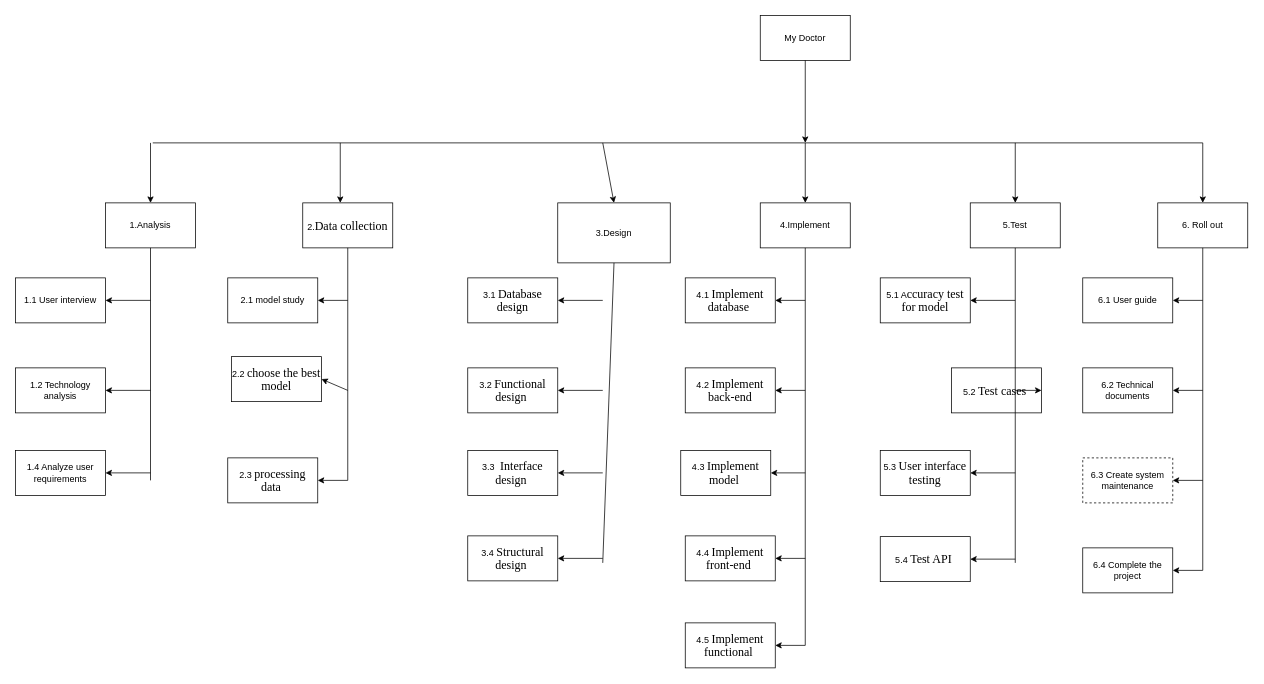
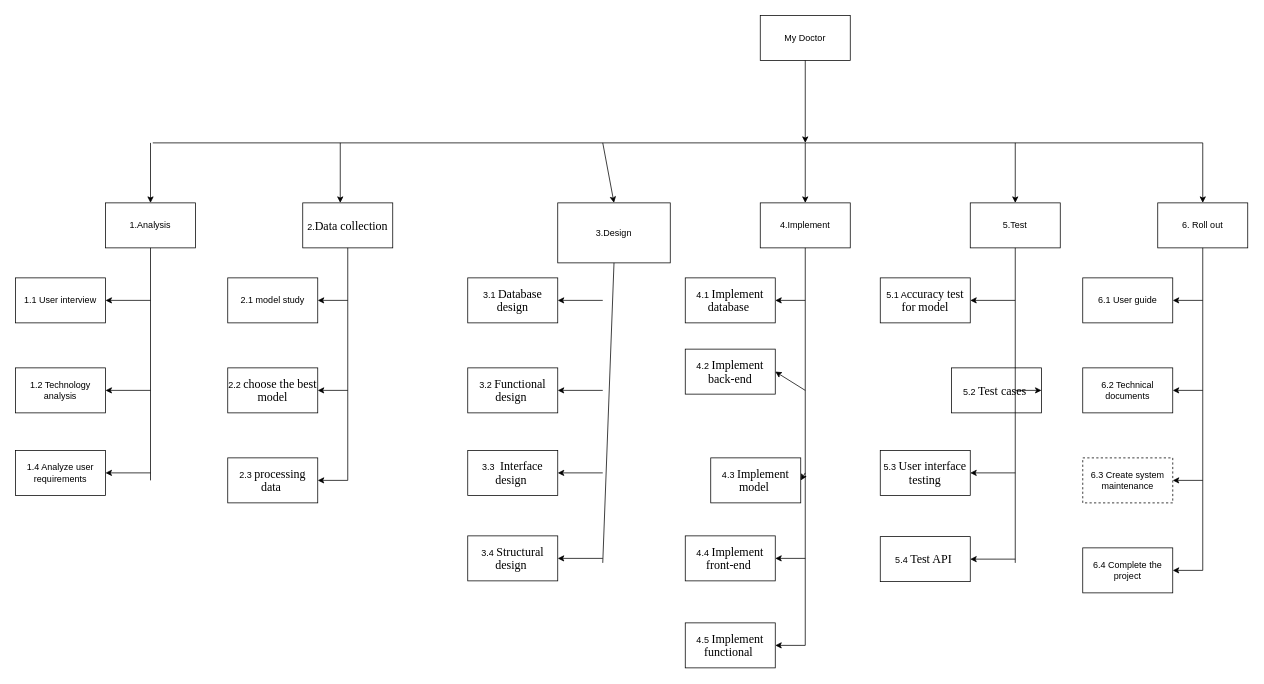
  <mxCell id="0" />
  <mxCell id="1" parent="0" />
  <mxCell id="2" value="My Doctor" style="rounded=0;whiteSpace=wrap;html=1;" parent="1" vertex="1"><mxGeometry x="1013" y="20" width="120" height="60" as="geometry" /></mxCell>
  <mxCell id="3" value="1.Analysis" style="rounded=0;whiteSpace=wrap;html=1;" parent="1" vertex="1"><mxGeometry x="140" y="270" width="120" height="60" as="geometry" /></mxCell>
  <mxCell id="4" value="1.1 User interview" style="rounded=0;whiteSpace=wrap;html=1;" parent="1" vertex="1"><mxGeometry x="20" y="370" width="120" height="60" as="geometry" /></mxCell>
  <mxCell id="5" value="1.2 Technology analysis" style="rounded=0;whiteSpace=wrap;html=1;" parent="1" vertex="1"><mxGeometry x="20" y="490" width="120" height="60" as="geometry" /></mxCell>
  <mxCell id="6" value="1.4 Analyze user requirements" style="rounded=0;whiteSpace=wrap;html=1;" parent="1" vertex="1"><mxGeometry x="20" y="600" width="120" height="60" as="geometry" /></mxCell>
  <mxCell id="7" value="3.Design" style="rounded=0;whiteSpace=wrap;html=1;" parent="1" vertex="1"><mxGeometry x="743" y="270" width="150" height="80" as="geometry" /></mxCell>
  <mxCell id="8" value="3.1&amp;nbsp;&lt;span style=&quot;font-size: 12.0pt ; line-height: 107% ; font-family: &amp;#34;times new roman&amp;#34; , serif&quot;&gt;Database design&lt;/span&gt;" style="rounded=0;whiteSpace=wrap;html=1;" parent="1" vertex="1"><mxGeometry x="623" y="370" width="120" height="60" as="geometry" /></mxCell>
  <mxCell id="9" value="3.2&amp;nbsp;&lt;span style=&quot;font-size: 12.0pt ; line-height: 107% ; font-family: &amp;#34;times new roman&amp;#34; , serif&quot;&gt;Functional design&amp;nbsp;&lt;/span&gt;" style="rounded=0;whiteSpace=wrap;html=1;" parent="1" vertex="1"><mxGeometry x="623" y="490" width="120" height="60" as="geometry" /></mxCell>
  <mxCell id="10" value="3.3&amp;nbsp;&lt;span style=&quot;font-size: 12.0pt ; line-height: 107% ; font-family: &amp;#34;times new roman&amp;#34; , serif&quot;&gt;&amp;nbsp;Interface design&amp;nbsp;&lt;/span&gt;" style="rounded=0;whiteSpace=wrap;html=1;" parent="1" vertex="1"><mxGeometry x="623" y="600" width="120" height="60" as="geometry" /></mxCell>
  <mxCell id="11" value="4.Implement" style="rounded=0;whiteSpace=wrap;html=1;" parent="1" vertex="1"><mxGeometry x="1013" y="270" width="120" height="60" as="geometry" /></mxCell>
  <mxCell id="12" value="3.4&amp;nbsp;&lt;span style=&quot;font-size: 12.0pt ; line-height: 107% ; font-family: &amp;#34;times new roman&amp;#34; , serif&quot;&gt;Structural design&amp;nbsp;&lt;/span&gt;" style="rounded=0;whiteSpace=wrap;html=1;" parent="1" vertex="1"><mxGeometry x="623" y="714" width="120" height="60" as="geometry" /></mxCell>
  <mxCell id="13" value="4.1&amp;nbsp;&lt;span style=&quot;font-size: 12.0pt ; line-height: 107% ; font-family: &amp;#34;times new roman&amp;#34; , serif&quot;&gt;Implement database&amp;nbsp;&lt;/span&gt;" style="rounded=0;whiteSpace=wrap;html=1;" parent="1" vertex="1"><mxGeometry x="913" y="370" width="120" height="60" as="geometry" /></mxCell>
- <mxCell id="14" value="4.2&amp;nbsp;&lt;span style=&quot;font-size: 12.0pt ; line-height: 107% ; font-family: &amp;#34;times new roman&amp;#34; , serif&quot;&gt;Implement back-end&lt;/span&gt;" style="rounded=0;whiteSpace=wrap;html=1;" parent="1" vertex="1"><mxGeometry x="913" y="490" width="120" height="60" as="geometry" /></mxCell>
- <mxCell id="15" value="4.3&amp;nbsp;&lt;span style=&quot;font-size: 12.0pt ; line-height: 107% ; font-family: &amp;#34;times new roman&amp;#34; , serif&quot;&gt;Implement model&amp;nbsp;&lt;/span&gt;" style="rounded=0;whiteSpace=wrap;html=1;" parent="1" vertex="1"><mxGeometry x="907" y="600" width="120" height="60" as="geometry" /></mxCell>
+ <mxCell id="14" value="4.2&amp;nbsp;&lt;span style=&quot;font-size: 12.0pt ; line-height: 107% ; font-family: &amp;#34;times new roman&amp;#34; , serif&quot;&gt;Implement back-end&lt;/span&gt;" style="rounded=0;whiteSpace=wrap;html=1;" parent="1" vertex="1"><mxGeometry x="913" y="465" width="120" height="60" as="geometry" /></mxCell>
+ <mxCell id="15" value="4.3&amp;nbsp;&lt;span style=&quot;font-size: 12.0pt ; line-height: 107% ; font-family: &amp;#34;times new roman&amp;#34; , serif&quot;&gt;Implement model&amp;nbsp;&lt;/span&gt;" style="rounded=0;whiteSpace=wrap;html=1;" parent="1" vertex="1"><mxGeometry x="947" y="610" width="120" height="60" as="geometry" /></mxCell>
  <mxCell id="16" value="4.4&amp;nbsp;&lt;span style=&quot;font-size: 12.0pt ; line-height: 107% ; font-family: &amp;#34;times new roman&amp;#34; , serif&quot;&gt;Implement front-end&amp;nbsp;&lt;/span&gt;" style="rounded=0;whiteSpace=wrap;html=1;" parent="1" vertex="1"><mxGeometry x="913" y="714" width="120" height="60" as="geometry" /></mxCell>
  <mxCell id="17" value="5.Test" style="rounded=0;whiteSpace=wrap;html=1;" parent="1" vertex="1"><mxGeometry x="1293" y="270" width="120" height="60" as="geometry" /></mxCell>
  <mxCell id="18" value="4.5&amp;nbsp;&lt;span style=&quot;font-size: 12.0pt ; line-height: 107% ; font-family: &amp;#34;times new roman&amp;#34; , serif&quot;&gt;Implement functional&amp;nbsp;&lt;/span&gt;" style="rounded=0;whiteSpace=wrap;html=1;" parent="1" vertex="1"><mxGeometry x="913" y="830" width="120" height="60" as="geometry" /></mxCell>
  <mxCell id="19" value="5.1 A&lt;span style=&quot;font-size: 12.0pt ; line-height: 107% ; font-family: &amp;#34;times new roman&amp;#34; , serif&quot;&gt;ccuracy test for model&lt;/span&gt;" style="rounded=0;whiteSpace=wrap;html=1;" parent="1" vertex="1"><mxGeometry x="1173" y="370" width="120" height="60" as="geometry" /></mxCell>
  <mxCell id="20" value="5.2&amp;nbsp;&lt;span style=&quot;font-size: 12.0pt ; line-height: 107% ; font-family: &amp;#34;times new roman&amp;#34; , serif&quot;&gt;Test cases&amp;nbsp;&lt;/span&gt;" style="rounded=0;whiteSpace=wrap;html=1;" parent="1" vertex="1"><mxGeometry x="1268" y="490" width="120" height="60" as="geometry" /></mxCell>
  <mxCell id="21" value="5.3&amp;nbsp;&lt;span style=&quot;font-size: 12.0pt ; line-height: 107% ; font-family: &amp;#34;times new roman&amp;#34; , serif&quot;&gt;User interface testing&lt;/span&gt;" style="rounded=0;whiteSpace=wrap;html=1;" parent="1" vertex="1"><mxGeometry x="1173" y="600" width="120" height="60" as="geometry" /></mxCell>
  <mxCell id="22" value="5.4&amp;nbsp;&lt;span style=&quot;font-size: 12.0pt ; line-height: 107% ; font-family: &amp;#34;times new roman&amp;#34; , serif&quot;&gt;Test API&amp;nbsp;&lt;/span&gt;" style="rounded=0;whiteSpace=wrap;html=1;" parent="1" vertex="1"><mxGeometry x="1173" y="715" width="120" height="60" as="geometry" /></mxCell>
  <mxCell id="23" value="6. Roll out" style="rounded=0;whiteSpace=wrap;html=1;" parent="1" vertex="1"><mxGeometry x="1543" y="270" width="120" height="60" as="geometry" /></mxCell>
  <mxCell id="24" value="6.1 User guide" style="rounded=0;whiteSpace=wrap;html=1;" parent="1" vertex="1"><mxGeometry x="1443" y="370" width="120" height="60" as="geometry" /></mxCell>
  <mxCell id="25" value="6.2 Technical documents" style="rounded=0;whiteSpace=wrap;html=1;" parent="1" vertex="1"><mxGeometry x="1443" y="490" width="120" height="60" as="geometry" /></mxCell>
  <mxCell id="26" value="6.3 Create system maintenance" style="rounded=0;whiteSpace=wrap;html=1;dashed=1;" parent="1" vertex="1"><mxGeometry x="1443" y="610" width="120" height="60" as="geometry" /></mxCell>
  <mxCell id="27" value="6.4 Complete the project" style="rounded=0;whiteSpace=wrap;html=1;" parent="1" vertex="1"><mxGeometry x="1443" y="730" width="120" height="60" as="geometry" /></mxCell>
  <mxCell id="28" value="" style="endArrow=none;html=1;rounded=0;" parent="1" edge="1"><mxGeometry width="50" height="50" relative="1" as="geometry"><mxPoint x="203" y="190" as="sourcePoint" /><mxPoint x="1603" y="190" as="targetPoint" /></mxGeometry></mxCell>
  <mxCell id="29" value="" style="endArrow=classic;html=1;rounded=0;exitX=0.5;exitY=1;exitDx=0;exitDy=0;" parent="1" source="2" edge="1"><mxGeometry width="50" height="50" relative="1" as="geometry"><mxPoint x="963" y="480" as="sourcePoint" /><mxPoint x="1073" y="190" as="targetPoint" /></mxGeometry></mxCell>
  <mxCell id="30" value="" style="endArrow=classic;html=1;rounded=0;entryX=0.5;entryY=0;entryDx=0;entryDy=0;" parent="1" target="23" edge="1"><mxGeometry width="50" height="50" relative="1" as="geometry"><mxPoint x="1603" y="190" as="sourcePoint" /><mxPoint x="1013" y="430" as="targetPoint" /></mxGeometry></mxCell>
  <mxCell id="31" value="" style="endArrow=classic;html=1;rounded=0;entryX=0.5;entryY=0;entryDx=0;entryDy=0;" parent="1" target="17" edge="1"><mxGeometry width="50" height="50" relative="1" as="geometry"><mxPoint x="1353" y="190" as="sourcePoint" /><mxPoint x="1013" y="430" as="targetPoint" /></mxGeometry></mxCell>
  <mxCell id="32" value="" style="endArrow=classic;html=1;rounded=0;entryX=0.5;entryY=0;entryDx=0;entryDy=0;" parent="1" target="11" edge="1"><mxGeometry width="50" height="50" relative="1" as="geometry"><mxPoint x="1073" y="190" as="sourcePoint" /><mxPoint x="1013" y="430" as="targetPoint" /></mxGeometry></mxCell>
  <mxCell id="33" value="" style="endArrow=classic;html=1;rounded=0;entryX=0.5;entryY=0;entryDx=0;entryDy=0;" parent="1" target="7" edge="1"><mxGeometry width="50" height="50" relative="1" as="geometry"><mxPoint x="803" y="190" as="sourcePoint" /><mxPoint x="1013" y="430" as="targetPoint" /></mxGeometry></mxCell>
  <mxCell id="34" value="" style="endArrow=classic;html=1;rounded=0;entryX=0.5;entryY=0;entryDx=0;entryDy=0;" parent="1" target="3" edge="1"><mxGeometry width="50" height="50" relative="1" as="geometry"><mxPoint x="200" y="190" as="sourcePoint" /><mxPoint x="1013" y="430" as="targetPoint" /></mxGeometry></mxCell>
  <mxCell id="35" value="" style="endArrow=none;html=1;rounded=0;exitX=0.5;exitY=1;exitDx=0;exitDy=0;" parent="1" source="23" edge="1"><mxGeometry width="50" height="50" relative="1" as="geometry"><mxPoint x="963" y="480" as="sourcePoint" /><mxPoint x="1603" y="760" as="targetPoint" /></mxGeometry></mxCell>
  <mxCell id="36" value="" style="endArrow=none;html=1;rounded=0;exitX=0.5;exitY=1;exitDx=0;exitDy=0;" parent="1" source="17" edge="1"><mxGeometry width="50" height="50" relative="1" as="geometry"><mxPoint x="963" y="480" as="sourcePoint" /><mxPoint x="1353" y="750" as="targetPoint" /></mxGeometry></mxCell>
  <mxCell id="37" value="" style="endArrow=none;html=1;rounded=0;entryX=0.5;entryY=1;entryDx=0;entryDy=0;" parent="1" target="11" edge="1"><mxGeometry width="50" height="50" relative="1" as="geometry"><mxPoint x="1073" y="860" as="sourcePoint" /><mxPoint x="1013" y="430" as="targetPoint" /></mxGeometry></mxCell>
  <mxCell id="38" value="" style="endArrow=none;html=1;rounded=0;entryX=0.5;entryY=1;entryDx=0;entryDy=0;" parent="1" target="7" edge="1"><mxGeometry width="50" height="50" relative="1" as="geometry"><mxPoint x="803" y="750" as="sourcePoint" /><mxPoint x="1013" y="430" as="targetPoint" /></mxGeometry></mxCell>
  <mxCell id="39" value="" style="endArrow=none;html=1;rounded=0;exitX=0.5;exitY=1;exitDx=0;exitDy=0;" parent="1" source="3" edge="1"><mxGeometry width="50" height="50" relative="1" as="geometry"><mxPoint x="650" y="480" as="sourcePoint" /><mxPoint x="200" y="640" as="targetPoint" /></mxGeometry></mxCell>
  <mxCell id="40" value="" style="endArrow=classic;html=1;rounded=0;entryX=1;entryY=0.5;entryDx=0;entryDy=0;" parent="1" target="12" edge="1"><mxGeometry width="50" height="50" relative="1" as="geometry"><mxPoint x="803" y="744" as="sourcePoint" /><mxPoint x="1013" y="430" as="targetPoint" /></mxGeometry></mxCell>
  <mxCell id="41" value="" style="endArrow=classic;html=1;rounded=0;entryX=1;entryY=0.5;entryDx=0;entryDy=0;" parent="1" target="10" edge="1"><mxGeometry width="50" height="50" relative="1" as="geometry"><mxPoint x="803" y="630" as="sourcePoint" /><mxPoint x="1013" y="430" as="targetPoint" /></mxGeometry></mxCell>
  <mxCell id="42" value="" style="endArrow=classic;html=1;rounded=0;entryX=1;entryY=0.5;entryDx=0;entryDy=0;" parent="1" target="9" edge="1"><mxGeometry width="50" height="50" relative="1" as="geometry"><mxPoint x="803" y="520" as="sourcePoint" /><mxPoint x="1013" y="430" as="targetPoint" /></mxGeometry></mxCell>
  <mxCell id="43" value="" style="endArrow=classic;html=1;rounded=0;entryX=1;entryY=0.5;entryDx=0;entryDy=0;" parent="1" target="8" edge="1"><mxGeometry width="50" height="50" relative="1" as="geometry"><mxPoint x="803" y="400" as="sourcePoint" /><mxPoint x="1013" y="430" as="targetPoint" /></mxGeometry></mxCell>
  <mxCell id="44" value="" style="endArrow=classic;html=1;rounded=0;entryX=1;entryY=0.5;entryDx=0;entryDy=0;" parent="1" edge="1"><mxGeometry width="50" height="50" relative="1" as="geometry"><mxPoint x="200" y="630" as="sourcePoint" /><mxPoint x="140" y="630" as="targetPoint" /></mxGeometry></mxCell>
  <mxCell id="45" value="" style="endArrow=classic;html=1;rounded=0;entryX=1;entryY=0.5;entryDx=0;entryDy=0;" parent="1" target="5" edge="1"><mxGeometry width="50" height="50" relative="1" as="geometry"><mxPoint x="200" y="520" as="sourcePoint" /><mxPoint x="700" y="430" as="targetPoint" /></mxGeometry></mxCell>
  <mxCell id="46" value="" style="endArrow=classic;html=1;rounded=0;entryX=1;entryY=0.5;entryDx=0;entryDy=0;" parent="1" target="4" edge="1"><mxGeometry width="50" height="50" relative="1" as="geometry"><mxPoint x="200" y="400" as="sourcePoint" /><mxPoint x="700" y="430" as="targetPoint" /></mxGeometry></mxCell>
  <mxCell id="47" value="" style="endArrow=classic;html=1;rounded=0;entryX=1;entryY=0.5;entryDx=0;entryDy=0;" parent="1" target="27" edge="1"><mxGeometry width="50" height="50" relative="1" as="geometry"><mxPoint x="1603" y="760" as="sourcePoint" /><mxPoint x="1013" y="430" as="targetPoint" /></mxGeometry></mxCell>
  <mxCell id="48" value="" style="endArrow=classic;html=1;rounded=0;entryX=1;entryY=0.5;entryDx=0;entryDy=0;" parent="1" target="26" edge="1"><mxGeometry width="50" height="50" relative="1" as="geometry"><mxPoint x="1603" y="640" as="sourcePoint" /><mxPoint x="1013" y="430" as="targetPoint" /></mxGeometry></mxCell>
  <mxCell id="49" value="" style="endArrow=classic;html=1;rounded=0;" parent="1" edge="1"><mxGeometry width="50" height="50" relative="1" as="geometry"><mxPoint x="1603" y="520" as="sourcePoint" /><mxPoint x="1563" y="520" as="targetPoint" /></mxGeometry></mxCell>
  <mxCell id="50" value="" style="endArrow=classic;html=1;rounded=0;" parent="1" edge="1"><mxGeometry width="50" height="50" relative="1" as="geometry"><mxPoint x="1603" y="400" as="sourcePoint" /><mxPoint x="1563" y="400" as="targetPoint" /></mxGeometry></mxCell>
  <mxCell id="51" value="" style="endArrow=classic;html=1;rounded=0;entryX=1;entryY=0.5;entryDx=0;entryDy=0;" parent="1" target="22" edge="1"><mxGeometry width="50" height="50" relative="1" as="geometry"><mxPoint x="1353" y="745" as="sourcePoint" /><mxPoint x="1013" y="430" as="targetPoint" /></mxGeometry></mxCell>
  <mxCell id="52" value="" style="endArrow=classic;html=1;rounded=0;entryX=1;entryY=0.5;entryDx=0;entryDy=0;" parent="1" target="21" edge="1"><mxGeometry width="50" height="50" relative="1" as="geometry"><mxPoint x="1353" y="630" as="sourcePoint" /><mxPoint x="1013" y="430" as="targetPoint" /></mxGeometry></mxCell>
  <mxCell id="53" value="" style="endArrow=classic;html=1;rounded=0;entryX=1;entryY=0.5;entryDx=0;entryDy=0;" parent="1" target="20" edge="1"><mxGeometry width="50" height="50" relative="1" as="geometry"><mxPoint x="1353" y="520" as="sourcePoint" /><mxPoint x="1013" y="430" as="targetPoint" /></mxGeometry></mxCell>
  <mxCell id="54" value="" style="endArrow=classic;html=1;rounded=0;" parent="1" edge="1"><mxGeometry width="50" height="50" relative="1" as="geometry"><mxPoint x="1353" y="400" as="sourcePoint" /><mxPoint x="1293" y="400" as="targetPoint" /></mxGeometry></mxCell>
  <mxCell id="55" value="" style="endArrow=classic;html=1;rounded=0;entryX=1;entryY=0.5;entryDx=0;entryDy=0;" parent="1" target="18" edge="1"><mxGeometry width="50" height="50" relative="1" as="geometry"><mxPoint x="1073" y="860" as="sourcePoint" /><mxPoint x="1013" y="430" as="targetPoint" /></mxGeometry></mxCell>
  <mxCell id="56" value="" style="endArrow=classic;html=1;rounded=0;entryX=1;entryY=0.5;entryDx=0;entryDy=0;" parent="1" target="16" edge="1"><mxGeometry width="50" height="50" relative="1" as="geometry"><mxPoint x="1073" y="744" as="sourcePoint" /><mxPoint x="1013" y="430" as="targetPoint" /></mxGeometry></mxCell>
  <mxCell id="57" value="" style="endArrow=classic;html=1;rounded=0;entryX=1;entryY=0.5;entryDx=0;entryDy=0;" parent="1" target="15" edge="1"><mxGeometry width="50" height="50" relative="1" as="geometry"><mxPoint x="1073" y="630" as="sourcePoint" /><mxPoint x="1013" y="430" as="targetPoint" /></mxGeometry></mxCell>
  <mxCell id="58" value="" style="endArrow=classic;html=1;rounded=0;entryX=1;entryY=0.5;entryDx=0;entryDy=0;" parent="1" target="14" edge="1"><mxGeometry width="50" height="50" relative="1" as="geometry"><mxPoint x="1073" y="520" as="sourcePoint" /><mxPoint x="1013" y="430" as="targetPoint" /></mxGeometry></mxCell>
  <mxCell id="59" value="" style="endArrow=classic;html=1;rounded=0;entryX=1;entryY=0.5;entryDx=0;entryDy=0;" parent="1" target="13" edge="1"><mxGeometry width="50" height="50" relative="1" as="geometry"><mxPoint x="1073" y="400" as="sourcePoint" /><mxPoint x="1013" y="430" as="targetPoint" /></mxGeometry></mxCell>
  <mxCell id="60" value="2.&lt;span style=&quot;font-size: 12pt ; line-height: 107% ; font-family: &amp;#34;times new roman&amp;#34; , serif&quot;&gt;Data collection&lt;/span&gt;" style="rounded=0;whiteSpace=wrap;html=1;" vertex="1" parent="1"><mxGeometry x="403" y="270" width="120" height="60" as="geometry" /></mxCell>
  <mxCell id="61" value="" style="endArrow=classic;html=1;rounded=0;" edge="1" parent="1"><mxGeometry width="50" height="50" relative="1" as="geometry"><mxPoint x="453" y="190" as="sourcePoint" /><mxPoint x="453" y="270" as="targetPoint" /></mxGeometry></mxCell>
  <mxCell id="62" value="2.1&amp;nbsp;model study" style="rounded=0;whiteSpace=wrap;html=1;" vertex="1" parent="1"><mxGeometry x="303" y="370" width="120" height="60" as="geometry" /></mxCell>
- <mxCell id="63" value="2.2&amp;nbsp;&lt;span style=&quot;font-size: 12.0pt ; line-height: 107% ; font-family: &amp;#34;times new roman&amp;#34; , serif&quot;&gt;choose the best model&lt;/span&gt;" style="rounded=0;whiteSpace=wrap;html=1;" vertex="1" parent="1"><mxGeometry x="308" y="475" width="120" height="60" as="geometry" /></mxCell>
+ <mxCell id="63" value="2.2&amp;nbsp;&lt;span style=&quot;font-size: 12.0pt ; line-height: 107% ; font-family: &amp;#34;times new roman&amp;#34; , serif&quot;&gt;choose the best model&lt;/span&gt;" style="rounded=0;whiteSpace=wrap;html=1;" vertex="1" parent="1"><mxGeometry x="303" y="490" width="120" height="60" as="geometry" /></mxCell>
  <mxCell id="64" value="2.3&amp;nbsp;&lt;span style=&quot;font-size: 12.0pt ; line-height: 107% ; font-family: &amp;#34;times new roman&amp;#34; , serif&quot;&gt;processing data&amp;nbsp;&lt;/span&gt;" style="rounded=0;whiteSpace=wrap;html=1;" vertex="1" parent="1"><mxGeometry x="303" y="610" width="120" height="60" as="geometry" /></mxCell>
  <mxCell id="65" value="" style="endArrow=none;html=1;rounded=0;entryX=0.5;entryY=1;entryDx=0;entryDy=0;" edge="1" parent="1" target="60"><mxGeometry width="50" height="50" relative="1" as="geometry"><mxPoint x="463" y="640" as="sourcePoint" /><mxPoint x="453" y="480" as="targetPoint" /></mxGeometry></mxCell>
  <mxCell id="66" value="" style="endArrow=classic;html=1;rounded=0;entryX=1;entryY=0.5;entryDx=0;entryDy=0;" edge="1" parent="1" target="64"><mxGeometry width="50" height="50" relative="1" as="geometry"><mxPoint x="463" y="640" as="sourcePoint" /><mxPoint x="453" y="480" as="targetPoint" /></mxGeometry></mxCell>
  <mxCell id="67" value="" style="endArrow=classic;html=1;rounded=0;entryX=1;entryY=0.5;entryDx=0;entryDy=0;" edge="1" parent="1" target="63"><mxGeometry width="50" height="50" relative="1" as="geometry"><mxPoint x="463" y="520" as="sourcePoint" /><mxPoint x="453" y="480" as="targetPoint" /></mxGeometry></mxCell>
  <mxCell id="68" value="" style="endArrow=classic;html=1;rounded=0;entryX=1;entryY=0.5;entryDx=0;entryDy=0;" edge="1" parent="1" target="62"><mxGeometry width="50" height="50" relative="1" as="geometry"><mxPoint x="463" y="400" as="sourcePoint" /><mxPoint x="453" y="480" as="targetPoint" /></mxGeometry></mxCell>
